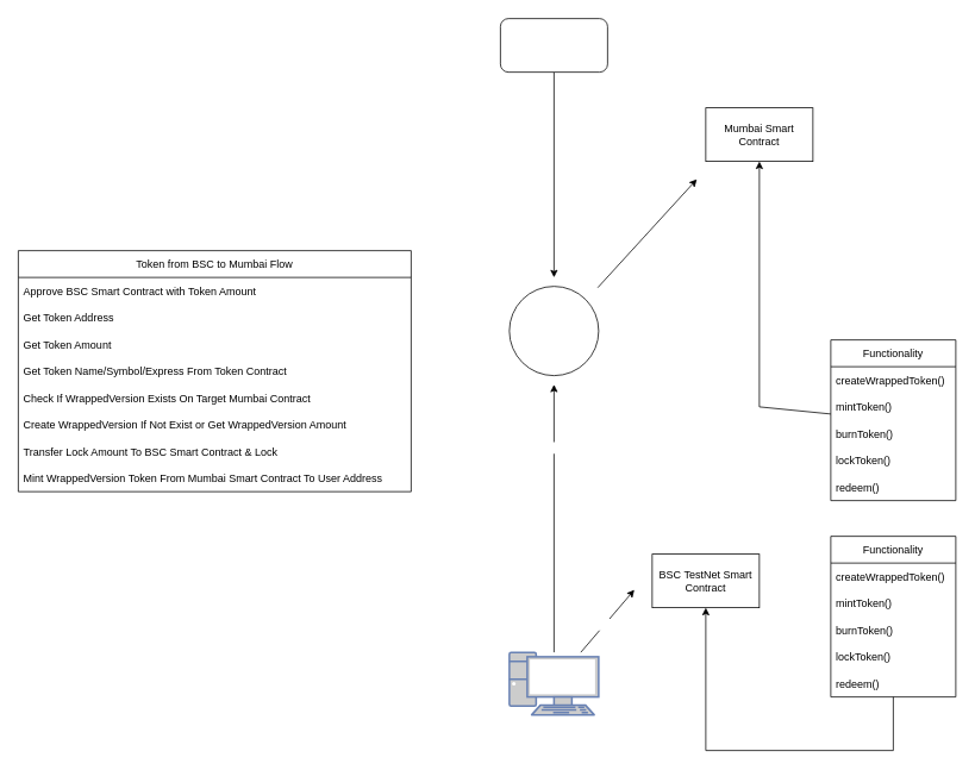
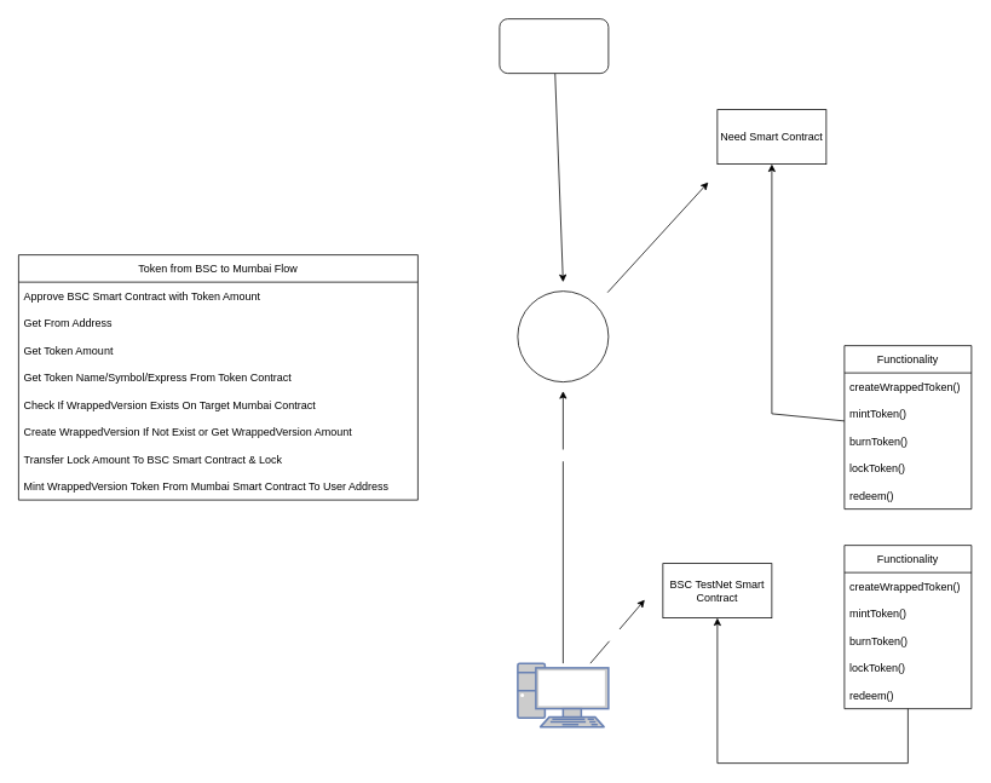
  <mxCell id="0" />
  <mxCell id="1" parent="0" />
  <mxCell id="2" value="BSC TestNet Smart Contract" style="rounded=0;whiteSpace=wrap;html=1;" vertex="1" parent="1"><mxGeometry x="730" y="620" width="120" height="60" as="geometry" /></mxCell>
- <mxCell id="3" value="Mumbai Smart Contract" style="rounded=0;whiteSpace=wrap;html=1;" vertex="1" parent="1"><mxGeometry x="790" width="120" height="60" as="geometry" y="120" /></mxCell>
+ <mxCell id="3" value="Need Smart Contract" style="rounded=0;whiteSpace=wrap;html=1;" vertex="1" parent="1"><mxGeometry x="790" width="120" height="60" as="geometry" y="120" /></mxCell>
  <mxCell id="4" style="edgeStyle=none;html=1;entryX=0.5;entryY=1;entryDx=0;entryDy=0;rounded=0;strokeColor=default;" edge="1" parent="1" source="5" target="3"><mxGeometry relative="1" as="geometry"><Array as="points"><mxPoint x="850" y="455" /></Array></mxGeometry></mxCell>
  <mxCell id="5" value="Functionality" style="swimlane;fontStyle=0;childLayout=stackLayout;horizontal=1;startSize=30;horizontalStack=0;resizeParent=1;resizeParentMax=0;resizeLast=0;collapsible=1;marginBottom=0;" vertex="1" parent="1"><mxGeometry x="930" y="380" width="140" height="180" as="geometry" /></mxCell>
  <mxCell id="6" value="createWrappedToken()" style="text;strokeColor=none;fillColor=none;align=left;verticalAlign=middle;spacingLeft=4;spacingRight=4;overflow=hidden;points=[[0,0.5],[1,0.5]];portConstraint=eastwest;rotatable=0;" vertex="1" parent="5"><mxGeometry y="30" width="140" height="30" as="geometry" /></mxCell>
  <mxCell id="7" value="mintToken()" style="text;strokeColor=none;fillColor=none;align=left;verticalAlign=middle;spacingLeft=4;spacingRight=4;overflow=hidden;points=[[0,0.5],[1,0.5]];portConstraint=eastwest;rotatable=0;" vertex="1" parent="5"><mxGeometry y="60" width="140" height="30" as="geometry" /></mxCell>
  <mxCell id="8" value="burnToken()" style="text;strokeColor=none;fillColor=none;align=left;verticalAlign=middle;spacingLeft=4;spacingRight=4;overflow=hidden;points=[[0,0.5],[1,0.5]];portConstraint=eastwest;rotatable=0;" vertex="1" parent="5"><mxGeometry y="90" width="140" height="30" as="geometry" /></mxCell>
  <mxCell id="9" value="lockToken()" style="text;strokeColor=none;fillColor=none;align=left;verticalAlign=middle;spacingLeft=4;spacingRight=4;overflow=hidden;points=[[0,0.5],[1,0.5]];portConstraint=eastwest;rotatable=0;" vertex="1" parent="5"><mxGeometry y="120" width="140" height="30" as="geometry" /></mxCell>
  <mxCell id="10" value="redeem()" style="text;strokeColor=none;fillColor=none;align=left;verticalAlign=middle;spacingLeft=4;spacingRight=4;overflow=hidden;points=[[0,0.5],[1,0.5]];portConstraint=eastwest;rotatable=0;" vertex="1" parent="5"><mxGeometry y="150" width="140" height="30" as="geometry" /></mxCell>
  <mxCell id="11" style="edgeStyle=none;rounded=0;html=1;entryX=0.5;entryY=1;entryDx=0;entryDy=0;strokeColor=default;" edge="1" parent="1" source="12" target="2"><mxGeometry relative="1" as="geometry"><Array as="points"><mxPoint x="1000" y="840" /><mxPoint x="790" y="840" /></Array></mxGeometry></mxCell>
  <mxCell id="12" value="Functionality" style="swimlane;fontStyle=0;childLayout=stackLayout;horizontal=1;startSize=30;horizontalStack=0;resizeParent=1;resizeParentMax=0;resizeLast=0;collapsible=1;marginBottom=0;" vertex="1" parent="1"><mxGeometry x="930" y="600" width="140" height="180" as="geometry" /></mxCell>
  <mxCell id="13" value="createWrappedToken()" style="text;strokeColor=none;fillColor=none;align=left;verticalAlign=middle;spacingLeft=4;spacingRight=4;overflow=hidden;points=[[0,0.5],[1,0.5]];portConstraint=eastwest;rotatable=0;" vertex="1" parent="12"><mxGeometry y="30" width="140" height="30" as="geometry" /></mxCell>
  <mxCell id="14" value="mintToken()" style="text;strokeColor=none;fillColor=none;align=left;verticalAlign=middle;spacingLeft=4;spacingRight=4;overflow=hidden;points=[[0,0.5],[1,0.5]];portConstraint=eastwest;rotatable=0;" vertex="1" parent="12"><mxGeometry y="60" width="140" height="30" as="geometry" /></mxCell>
  <mxCell id="15" value="burnToken()" style="text;strokeColor=none;fillColor=none;align=left;verticalAlign=middle;spacingLeft=4;spacingRight=4;overflow=hidden;points=[[0,0.5],[1,0.5]];portConstraint=eastwest;rotatable=0;" vertex="1" parent="12"><mxGeometry y="90" width="140" height="30" as="geometry" /></mxCell>
  <mxCell id="16" value="lockToken()" style="text;strokeColor=none;fillColor=none;align=left;verticalAlign=middle;spacingLeft=4;spacingRight=4;overflow=hidden;points=[[0,0.5],[1,0.5]];portConstraint=eastwest;rotatable=0;" vertex="1" parent="12"><mxGeometry y="120" width="140" height="30" as="geometry" /></mxCell>
  <mxCell id="17" value="redeem()" style="text;strokeColor=none;fillColor=none;align=left;verticalAlign=middle;spacingLeft=4;spacingRight=4;overflow=hidden;points=[[0,0.5],[1,0.5]];portConstraint=eastwest;rotatable=0;" vertex="1" parent="12"><mxGeometry y="150" width="140" height="30" as="geometry" /></mxCell>
  <mxCell id="18" style="edgeStyle=none;rounded=0;html=1;fontColor=#FFFFFF;strokeColor=default;" edge="1" parent="1" source="22"><mxGeometry relative="1" as="geometry"><mxPoint x="620" y="430" as="targetPoint" /></mxGeometry></mxCell>
  <mxCell id="19" value="When Need To Create/Burn/Mint To Target Chain" style="edgeLabel;html=1;align=center;verticalAlign=middle;resizable=0;points=[];fontColor=#FFFFFF;" vertex="1" connectable="0" parent="18"><mxGeometry x="-0.093" relative="1" as="geometry"><mxPoint y="-94" as="offset" /></mxGeometry></mxCell>
  <mxCell id="20" style="edgeStyle=none;rounded=0;html=1;fontColor=#FFFFFF;strokeColor=default;" edge="1" parent="1" source="22"><mxGeometry relative="1" as="geometry"><mxPoint x="710" y="660" as="targetPoint" /></mxGeometry></mxCell>
  <mxCell id="21" value="When Locking" style="edgeLabel;html=1;align=center;verticalAlign=middle;resizable=0;points=[];fontColor=#FFFFFF;" vertex="1" connectable="0" parent="20"><mxGeometry x="-0.105" relative="1" as="geometry"><mxPoint as="offset" /></mxGeometry></mxCell>
  <mxCell id="22" value="Mumbai-End" style="fontColor=#FFFFFF;verticalAlign=top;verticalLabelPosition=bottom;labelPosition=center;align=center;html=1;outlineConnect=0;fillColor=#CCCCCC;strokeColor=#6881B3;gradientColor=none;gradientDirection=north;strokeWidth=2;shape=mxgraph.networks.pc;" vertex="1" parent="1"><mxGeometry x="570" y="730" width="100" height="70" as="geometry" /></mxCell>
  <mxCell id="23" value="Token from BSC to Mumbai Flow" style="swimlane;fontStyle=0;childLayout=stackLayout;horizontal=1;startSize=30;horizontalStack=0;resizeParent=1;resizeParentMax=0;resizeLast=0;collapsible=1;marginBottom=0;" vertex="1" parent="1"><mxGeometry x="20" y="280" width="440" height="270" as="geometry" /></mxCell>
  <mxCell id="24" value="Approve BSC Smart Contract with Token Amount" style="text;strokeColor=none;fillColor=none;align=left;verticalAlign=middle;spacingLeft=4;spacingRight=4;overflow=hidden;points=[[0,0.5],[1,0.5]];portConstraint=eastwest;rotatable=0;" vertex="1" parent="23"><mxGeometry y="30" width="440" height="30" as="geometry" /></mxCell>
- <mxCell id="25" value="Get Token Address" style="text;strokeColor=none;fillColor=none;align=left;verticalAlign=middle;spacingLeft=4;spacingRight=4;overflow=hidden;points=[[0,0.5],[1,0.5]];portConstraint=eastwest;rotatable=0;" vertex="1" parent="23"><mxGeometry y="60" width="440" height="30" as="geometry" /></mxCell>
+ <mxCell id="25" value="Get From Address" style="text;strokeColor=none;fillColor=none;align=left;verticalAlign=middle;spacingLeft=4;spacingRight=4;overflow=hidden;points=[[0,0.5],[1,0.5]];portConstraint=eastwest;rotatable=0;" vertex="1" parent="23"><mxGeometry y="60" width="440" height="30" as="geometry" /></mxCell>
  <mxCell id="26" value="Get Token Amount" style="text;strokeColor=none;fillColor=none;align=left;verticalAlign=middle;spacingLeft=4;spacingRight=4;overflow=hidden;points=[[0,0.5],[1,0.5]];portConstraint=eastwest;rotatable=0;" vertex="1" parent="23"><mxGeometry y="90" width="440" height="30" as="geometry" /></mxCell>
  <mxCell id="27" value="Get Token Name/Symbol/Express From Token Contract" style="text;strokeColor=none;fillColor=none;align=left;verticalAlign=middle;spacingLeft=4;spacingRight=4;overflow=hidden;points=[[0,0.5],[1,0.5]];portConstraint=eastwest;rotatable=0;" vertex="1" parent="23"><mxGeometry y="120" width="440" height="30" as="geometry" /></mxCell>
  <mxCell id="28" value="Check If WrappedVersion Exists On Target Mumbai Contract" style="text;strokeColor=none;fillColor=none;align=left;verticalAlign=middle;spacingLeft=4;spacingRight=4;overflow=hidden;points=[[0,0.5],[1,0.5]];portConstraint=eastwest;rotatable=0;" vertex="1" parent="23"><mxGeometry y="150" width="440" height="30" as="geometry" /></mxCell>
  <mxCell id="29" value="Create WrappedVersion If Not Exist or Get WrappedVersion Amount" style="text;strokeColor=none;fillColor=none;align=left;verticalAlign=middle;spacingLeft=4;spacingRight=4;overflow=hidden;points=[[0,0.5],[1,0.5]];portConstraint=eastwest;rotatable=0;" vertex="1" parent="23"><mxGeometry y="180" width="440" height="30" as="geometry" /></mxCell>
  <mxCell id="30" value="Transfer Lock Amount To BSC Smart Contract &amp; Lock" style="text;strokeColor=none;fillColor=none;align=left;verticalAlign=middle;spacingLeft=4;spacingRight=4;overflow=hidden;points=[[0,0.5],[1,0.5]];portConstraint=eastwest;rotatable=0;" vertex="1" parent="23"><mxGeometry y="210" width="440" height="30" as="geometry" /></mxCell>
  <mxCell id="31" value="Mint WrappedVersion Token From Mumbai Smart Contract To User Address" style="text;strokeColor=none;fillColor=none;align=left;verticalAlign=middle;spacingLeft=4;spacingRight=4;overflow=hidden;points=[[0,0.5],[1,0.5]];portConstraint=eastwest;rotatable=0;" vertex="1" parent="23"><mxGeometry y="240" width="440" height="30" as="geometry" /></mxCell>
  <mxCell id="32" style="edgeStyle=none;rounded=0;html=1;fontColor=#FFFFFF;strokeColor=default;" edge="1" parent="1"><mxGeometry relative="1" as="geometry"><mxPoint x="780" y="200" as="targetPoint" /><mxPoint x="668.98" y="321.429" as="sourcePoint" /></mxGeometry></mxCell>
  <mxCell id="33" value="Express JS" style="ellipse;whiteSpace=wrap;html=1;aspect=fixed;fontColor=#FFFFFF;" vertex="1" parent="1"><mxGeometry x="570" y="320" width="100" height="100" as="geometry" /></mxCell>
  <mxCell id="34" style="edgeStyle=none;rounded=0;html=1;fontColor=#FFFFFF;strokeColor=default;" edge="1" parent="1" source="35"><mxGeometry relative="1" as="geometry"><mxPoint x="620" y="310" as="targetPoint" /></mxGeometry></mxCell>
- <mxCell id="35" value="Bridge Account To Transaction To Multiple Networks" style="rounded=1;whiteSpace=wrap;html=1;fontColor=#FFFFFF;" vertex="1" parent="1"><mxGeometry x="560" y="20" width="120" height="60" as="geometry" /></mxCell>
+ <mxCell id="35" value="Bridge Account To Transaction To Multiple Networks" style="rounded=1;whiteSpace=wrap;html=1;fontColor=#FFFFFF;" vertex="1" parent="1"><mxGeometry x="550" y="20" width="120" height="60" as="geometry" /></mxCell>
